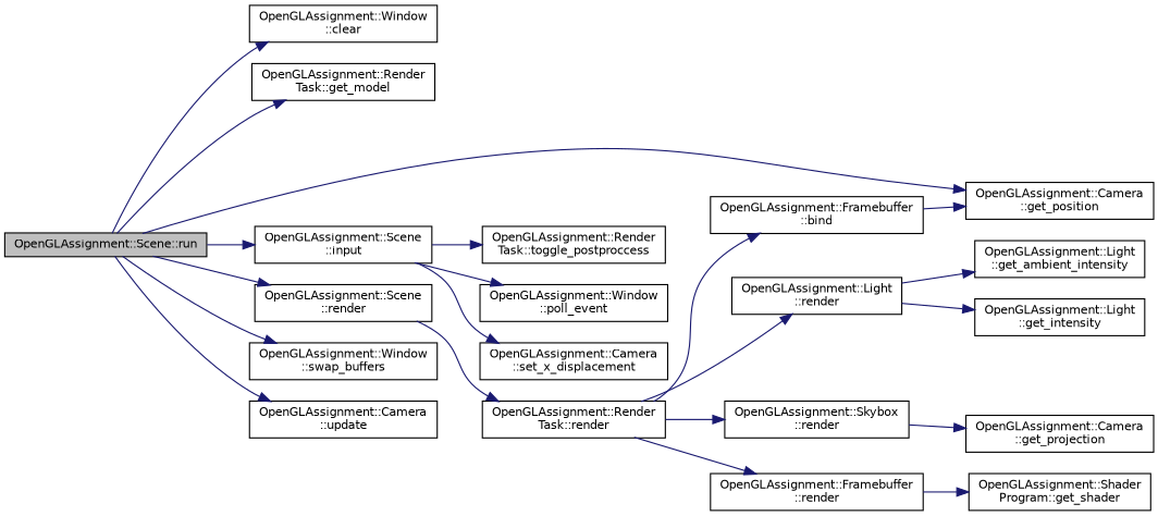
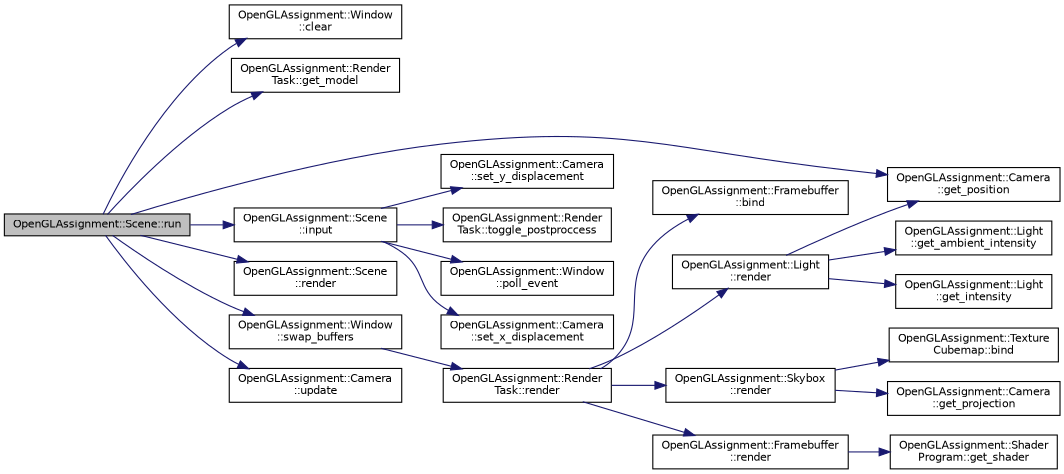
  digraph {
    rankdir=LR
    node [color=black fillcolor=white fontname=Helvetica fontsize=10 shape=record style=filled]
    edge [color=midnightblue fontname=Helvetica fontsize=10 labelfontname=Helvetica labelfontsize=10 style=solid]
    n1 [fillcolor=grey75 fontcolor=black height=0.2 label="OpenGLAssignment::Scene::run" width=0.4]
    n2 [height=0.2 label="OpenGLAssignment::Window\l::clear" width=0.4]
    n3 [height=0.2 label="OpenGLAssignment::Render\lTask::get_model" width=0.4]
    n4 [height=0.2 label="OpenGLAssignment::Camera\l::get_position" width=0.4]
    n5 [height=0.2 label="OpenGLAssignment::Scene\l::input" width=0.4]
    n6 [height=0.2 label="OpenGLAssignment::Scene\l::render" width=0.4]
    n7 [height=0.2 label="OpenGLAssignment::Window\l::swap_buffers" width=0.4]
    n8 [height=0.2 label="OpenGLAssignment::Camera\l::update" width=0.4]
    n9 [height=0.2 label="OpenGLAssignment::Window\l::poll_event" width=0.4]
    n10 [height=0.2 label="OpenGLAssignment::Camera\l::set_x_displacement" width=0.4]
+   n11 [height=0.2 label="OpenGLAssignment::Camera\l::set_y_displacement" width=0.4]
    n12 [height=0.2 label="OpenGLAssignment::Render\lTask::toggle_postproccess" width=0.4]
    n13 [height=0.2 label="OpenGLAssignment::Render\lTask::render" width=0.4]
    n14 [height=0.2 label="OpenGLAssignment::Framebuffer\l::bind" width=0.4]
    n15 [height=0.2 label="OpenGLAssignment::Skybox\l::render" width=0.4]
    n16 [height=0.2 label="OpenGLAssignment::Framebuffer\l::render" width=0.4]
    n17 [height=0.2 label="OpenGLAssignment::Light\l::render" width=0.4]
+   n18 [height=0.2 label="OpenGLAssignment::Texture\lCubemap::bind" width=0.4]
    n19 [height=0.2 label="OpenGLAssignment::Camera\l::get_projection" width=0.4]
    n20 [height=0.2 label="OpenGLAssignment::Shader\lProgram::get_shader" width=0.4]
    n21 [height=0.2 label="OpenGLAssignment::Light\l::get_ambient_intensity" width=0.4]
    n22 [height=0.2 label="OpenGLAssignment::Light\l::get_intensity" width=0.4]
    n1 -> n2
    n1 -> n3
    n1 -> n4
    n1 -> n5
    n1 -> n6
    n1 -> n7
    n1 -> n8
    n5 -> n9
    n5 -> n10
+   n5 -> n11
    n5 -> n12
-   n6 -> n13
+   n7 -> n13
    n13 -> n14
    n13 -> n15
    n13 -> n16
    n13 -> n17
+   n15 -> n18
    n15 -> n19
    n16 -> n20
-   n14 -> n4
+   n17 -> n4
    n17 -> n21
    n17 -> n22
  }
